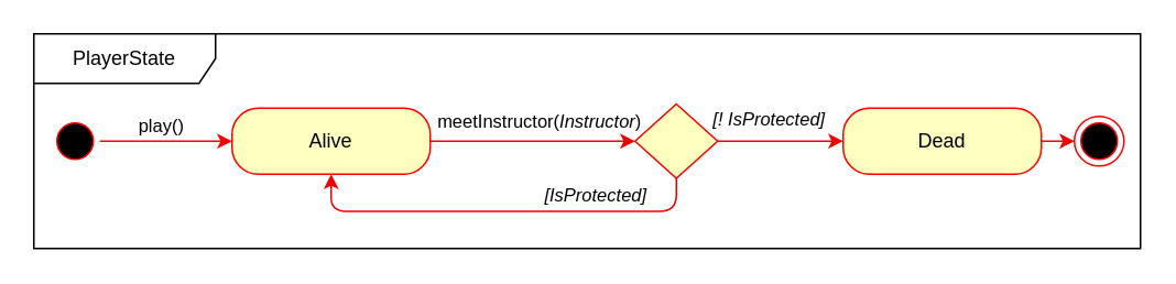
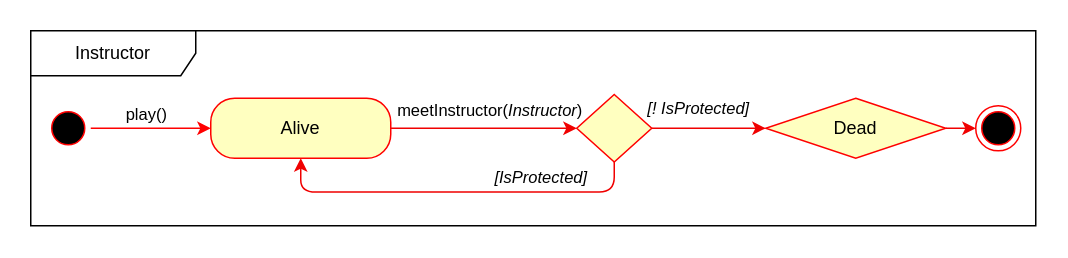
  <mxCell id="0" />
  <mxCell id="1" parent="0" />
  <mxCell id="2" style="edgeStyle=orthogonalEdgeStyle;rounded=0;orthogonalLoop=1;jettySize=auto;html=1;entryX=0;entryY=0.5;entryDx=0;entryDy=0;strokeColor=#ff0000;" parent="1" source="4" target="13" edge="1"><mxGeometry relative="1" as="geometry" /></mxCell>
  <mxCell id="3" value="play()" style="edgeLabel;html=1;align=center;verticalAlign=middle;resizable=0;points=[];" parent="2" vertex="1" connectable="0"><mxGeometry x="0.35" y="-1" relative="1" as="geometry"><mxPoint x="-18" y="-11" as="offset" /></mxGeometry></mxCell>
  <mxCell id="4" value="" style="ellipse;html=1;shape=startState;fillColor=#000000;strokeColor=#ff0000;" parent="1" vertex="1"><mxGeometry x="30" y="70" width="30" height="30" as="geometry" /></mxCell>
  <mxCell id="5" value="" style="ellipse;html=1;shape=endState;fillColor=#000000;strokeColor=#ff0000;" parent="1" vertex="1"><mxGeometry x="650" y="70" width="30" height="30" as="geometry" /></mxCell>
  <mxCell id="6" style="edgeStyle=orthogonalEdgeStyle;rounded=1;orthogonalLoop=1;jettySize=auto;html=1;entryX=0.5;entryY=1;entryDx=0;entryDy=0;exitX=0.5;exitY=1;exitDx=0;exitDy=0;strokeColor=#F00000;curved=0;" parent="1" source="10" target="13" edge="1"><mxGeometry relative="1" as="geometry" /></mxCell>
  <mxCell id="7" value="&lt;i&gt;[IsProtected]&lt;/i&gt;" style="edgeLabel;html=1;align=center;verticalAlign=middle;resizable=0;points=[];" parent="6" vertex="1" connectable="0"><mxGeometry x="-0.427" y="-1" relative="1" as="geometry"><mxPoint x="2" y="-9" as="offset" /></mxGeometry></mxCell>
  <mxCell id="8" style="edgeStyle=orthogonalEdgeStyle;rounded=0;orthogonalLoop=1;jettySize=auto;html=1;entryX=0;entryY=0.5;entryDx=0;entryDy=0;strokeColor=#F00000;" parent="1" source="10" target="15" edge="1"><mxGeometry relative="1" as="geometry" /></mxCell>
  <mxCell id="9" value="&lt;i&gt;[! IsProtected]&lt;/i&gt;" style="edgeLabel;html=1;align=center;verticalAlign=middle;resizable=0;points=[];" parent="8" vertex="1" connectable="0"><mxGeometry x="-0.305" relative="1" as="geometry"><mxPoint x="4" y="-14" as="offset" /></mxGeometry></mxCell>
  <mxCell id="10" value="" style="rhombus;whiteSpace=wrap;html=1;fontColor=#000000;fillColor=#ffffc0;strokeColor=#ff0000;" parent="1" vertex="1"><mxGeometry x="384" y="62.5" width="50" height="45" as="geometry" /></mxCell>
  <mxCell id="11" style="edgeStyle=orthogonalEdgeStyle;rounded=0;orthogonalLoop=1;jettySize=auto;html=1;exitX=1;exitY=0.5;exitDx=0;exitDy=0;strokeColor=#F00000;" parent="1" source="13" target="10" edge="1"><mxGeometry relative="1" as="geometry" /></mxCell>
  <mxCell id="12" value="meetInstructor(&lt;i&gt;Instructor&lt;/i&gt;)" style="edgeLabel;html=1;align=center;verticalAlign=middle;resizable=0;points=[];" parent="11" vertex="1" connectable="0"><mxGeometry x="-0.329" relative="1" as="geometry"><mxPoint x="23" y="-13" as="offset" /></mxGeometry></mxCell>
  <mxCell id="13" value="Alive" style="rounded=1;whiteSpace=wrap;html=1;arcSize=40;fontColor=#000000;fillColor=#ffffc0;strokeColor=#ff0000;" parent="1" vertex="1"><mxGeometry x="140" y="65" width="120" height="40" as="geometry" /></mxCell>
- <mxCell id="14" value="PlayerState" style="shape=umlFrame;whiteSpace=wrap;html=1;pointerEvents=0;width=110;height=30;" parent="1" vertex="1"><mxGeometry y="20" width="670" height="130" as="geometry" x="20" /></mxCell>
- <mxCell id="15" value="Dead" style="rounded=1;whiteSpace=wrap;html=1;arcSize=40;fontColor=#000000;fillColor=#ffffc0;strokeColor=#ff0000;" parent="1" vertex="1"><mxGeometry x="510" y="65" width="120" height="40" as="geometry" /></mxCell>
+ <mxCell id="14" value="Instructor" style="shape=umlFrame;whiteSpace=wrap;html=1;pointerEvents=0;width=110;height=30;" parent="1" vertex="1"><mxGeometry y="20" width="670" height="130" as="geometry" x="20" /></mxCell>
+ <mxCell id="15" value="Dead" style="rhombus;whiteSpace=wrap;html=1;arcSize=40;fontColor=#000000;fillColor=#ffffc0;strokeColor=#ff0000;" parent="1" vertex="1"><mxGeometry x="510" y="65" width="120" height="40" as="geometry" /></mxCell>
  <mxCell id="16" style="edgeStyle=orthogonalEdgeStyle;rounded=0;orthogonalLoop=1;jettySize=auto;html=1;strokeColor=#F00000;" parent="1" source="15" edge="1"><mxGeometry relative="1" as="geometry"><mxPoint x="650" y="84" as="targetPoint" /></mxGeometry></mxCell>
